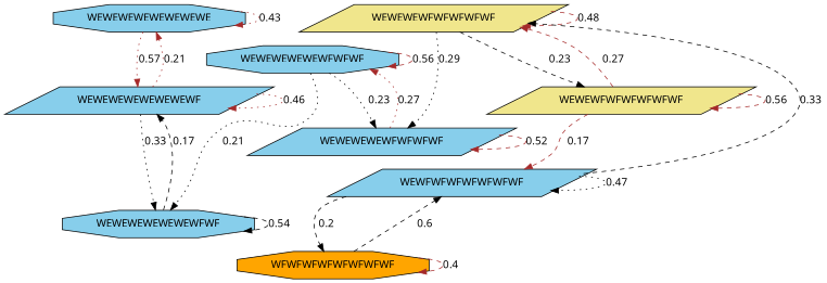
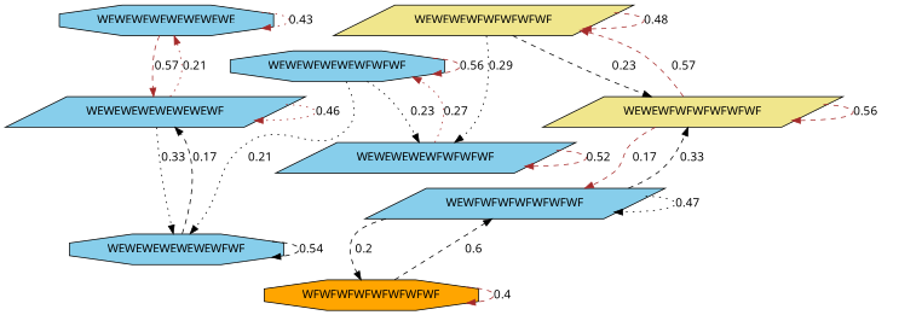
  digraph {
    fontname="Noto Sans"
    node [fillcolor=skyblue fontname="Noto Sans" shape=parallelogram style=filled]
    edge [color=brown fontname="Noto Sans" style=dashed]
    WEWEWEWEWEWEWEWE [shape=octagon]
    WEWEWEWEWEWEWEWF
    WEWEWEWEWEWEWFWF [shape=octagon]
    WEWEWEWEWEWFWFWF [shape=octagon]
    WEWEWEWEWFWFWFWF
    WEWEWEWFWFWFWFWF [fillcolor=khaki]
    WEWEWFWFWFWFWFWF [fillcolor=khaki]
    WEWFWFWFWFWFWFWF
    WFWFWFWFWFWFWFWF [fillcolor=orange shape=octagon]
    WEWEWEWEWEWEWEWE -> WEWEWEWEWEWEWEWE [label=0.43 style=dotted weight=0.42808503353]
-   WEWEWEWEWEWEWEWE -> WEWEWEWEWEWEWEWF [label=0.57 style=dotted weight=0.57191496647]
+   WEWEWEWEWEWEWEWE -> WEWEWEWEWEWEWEWF [label=0.57 weight=0.57191496647]
    WEWEWEWEWEWEWEWF -> WEWEWEWEWEWEWEWE [label=0.21 style=dotted weight=0.214042516765]
    WEWEWEWEWEWEWEWF -> WEWEWEWEWEWEWEWF [label=0.46 style=dotted weight=0.458382450676]
    WEWEWEWEWEWEWEWF -> WEWEWEWEWEWEWFWF [color=black label=0.33 style=dotted weight=0.327575032559]
    WEWEWEWEWEWEWFWF -> WEWEWEWEWEWEWEWF [color=black label=0.17 weight=0.172424967441]
    WEWEWEWEWEWEWFWF -> WEWEWEWEWEWEWFWF [color=black label=0.54 weight=0.535513439383]
    WEWEWEWEWEWFWFWF -> WEWEWEWEWEWEWFWF [color=black label=0.21 style=dotted weight=0.207938406824]
    WEWEWEWEWEWFWFWF -> WEWEWEWEWEWFWFWF [label=0.56 weight=0.559769050666]
    WEWEWEWEWEWFWFWF -> WEWEWEWEWFWFWFWF [color=black label=0.23 style=dotted weight=0.23229254251]
    WEWEWEWEWFWFWFWF -> WEWEWEWEWEWFWFWF [label=0.27 style=dotted weight=0.26770745749]
    WEWEWEWEWFWFWFWF -> WEWEWEWEWFWFWFWF [label=0.52 weight=0.517667737867]
    WEWEWEWFWFWFWFWF -> WEWEWEWEWFWFWFWF [color=black label=0.29 style=dotted weight=0.285375195356]
    WEWEWEWFWFWFWFWF -> WEWEWEWFWFWFWFWF [label=0.48 weight=0.481154805485]
    WEWEWEWFWFWFWFWF -> WEWEWFWFWFWFWFWF [color=black label=0.23 weight=0.233469999159]
-   WEWEWFWFWFWFWFWF -> WEWEWEWFWFWFWFWF [label=0.27 weight=0.266530000841]
+   WEWEWFWFWFWFWFWF -> WEWEWEWFWFWFWFWF [label=0.57 weight=0.266530000841]
    WEWEWFWFWFWFWFWF -> WEWEWFWFWFWFWFWF [label=0.56 weight=0.562845813734]
    WEWEWFWFWFWFWFWF -> WEWFWFWFWFWFWFWF [label=0.17 weight=0.170624185425]
-   WEWFWFWFWFWFWFWF -> WEWEWEWFWFWFWFWF [color=black label=0.33 weight=0.329375814575]
+   WEWFWFWFWFWFWFWF -> WEWEWFWFWFWFWFWF [color=black label=0.33 weight=0.329375814575]
    WEWFWFWFWFWFWFWF -> WEWFWFWFWFWFWFWF [color=black label=0.47 style=dotted weight=0.471553240452]
    WEWFWFWFWFWFWFWF -> WFWFWFWFWFWFWFWF [color=black label=0.2 weight=0.199070944973]
    WFWFWFWFWFWFWFWF -> WEWFWFWFWFWFWFWF [color=black label=0.6 weight=0.601858110053]
    WFWFWFWFWFWFWFWF -> WFWFWFWFWFWFWFWF [label=0.4 weight=0.398141889947]
  }
